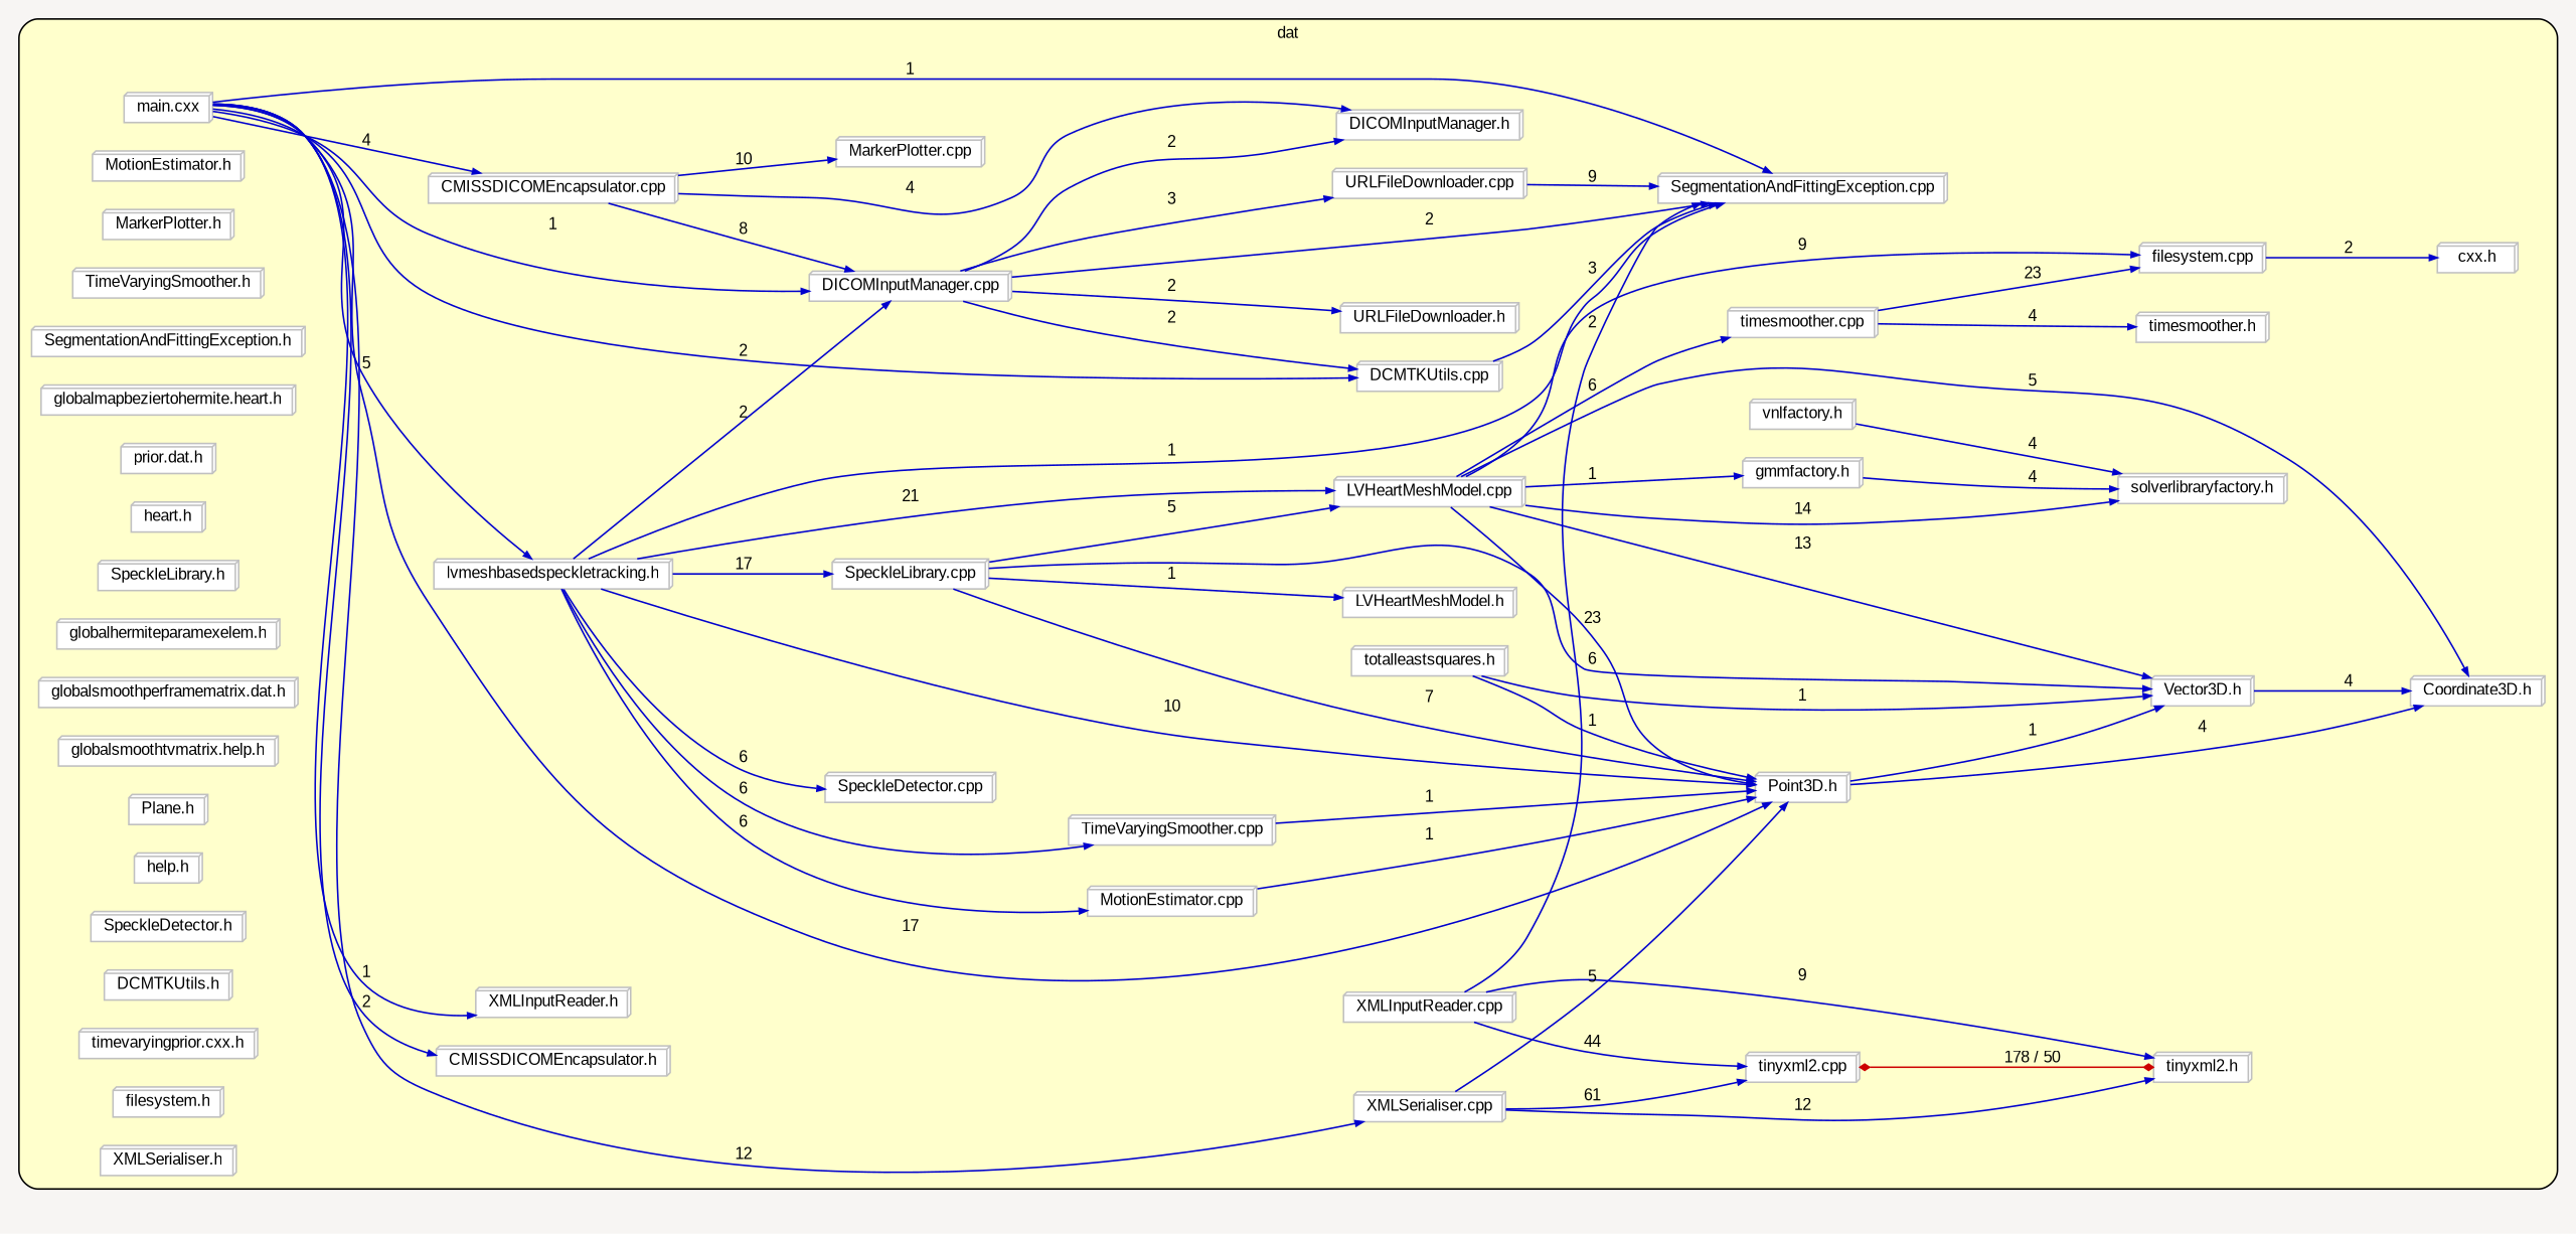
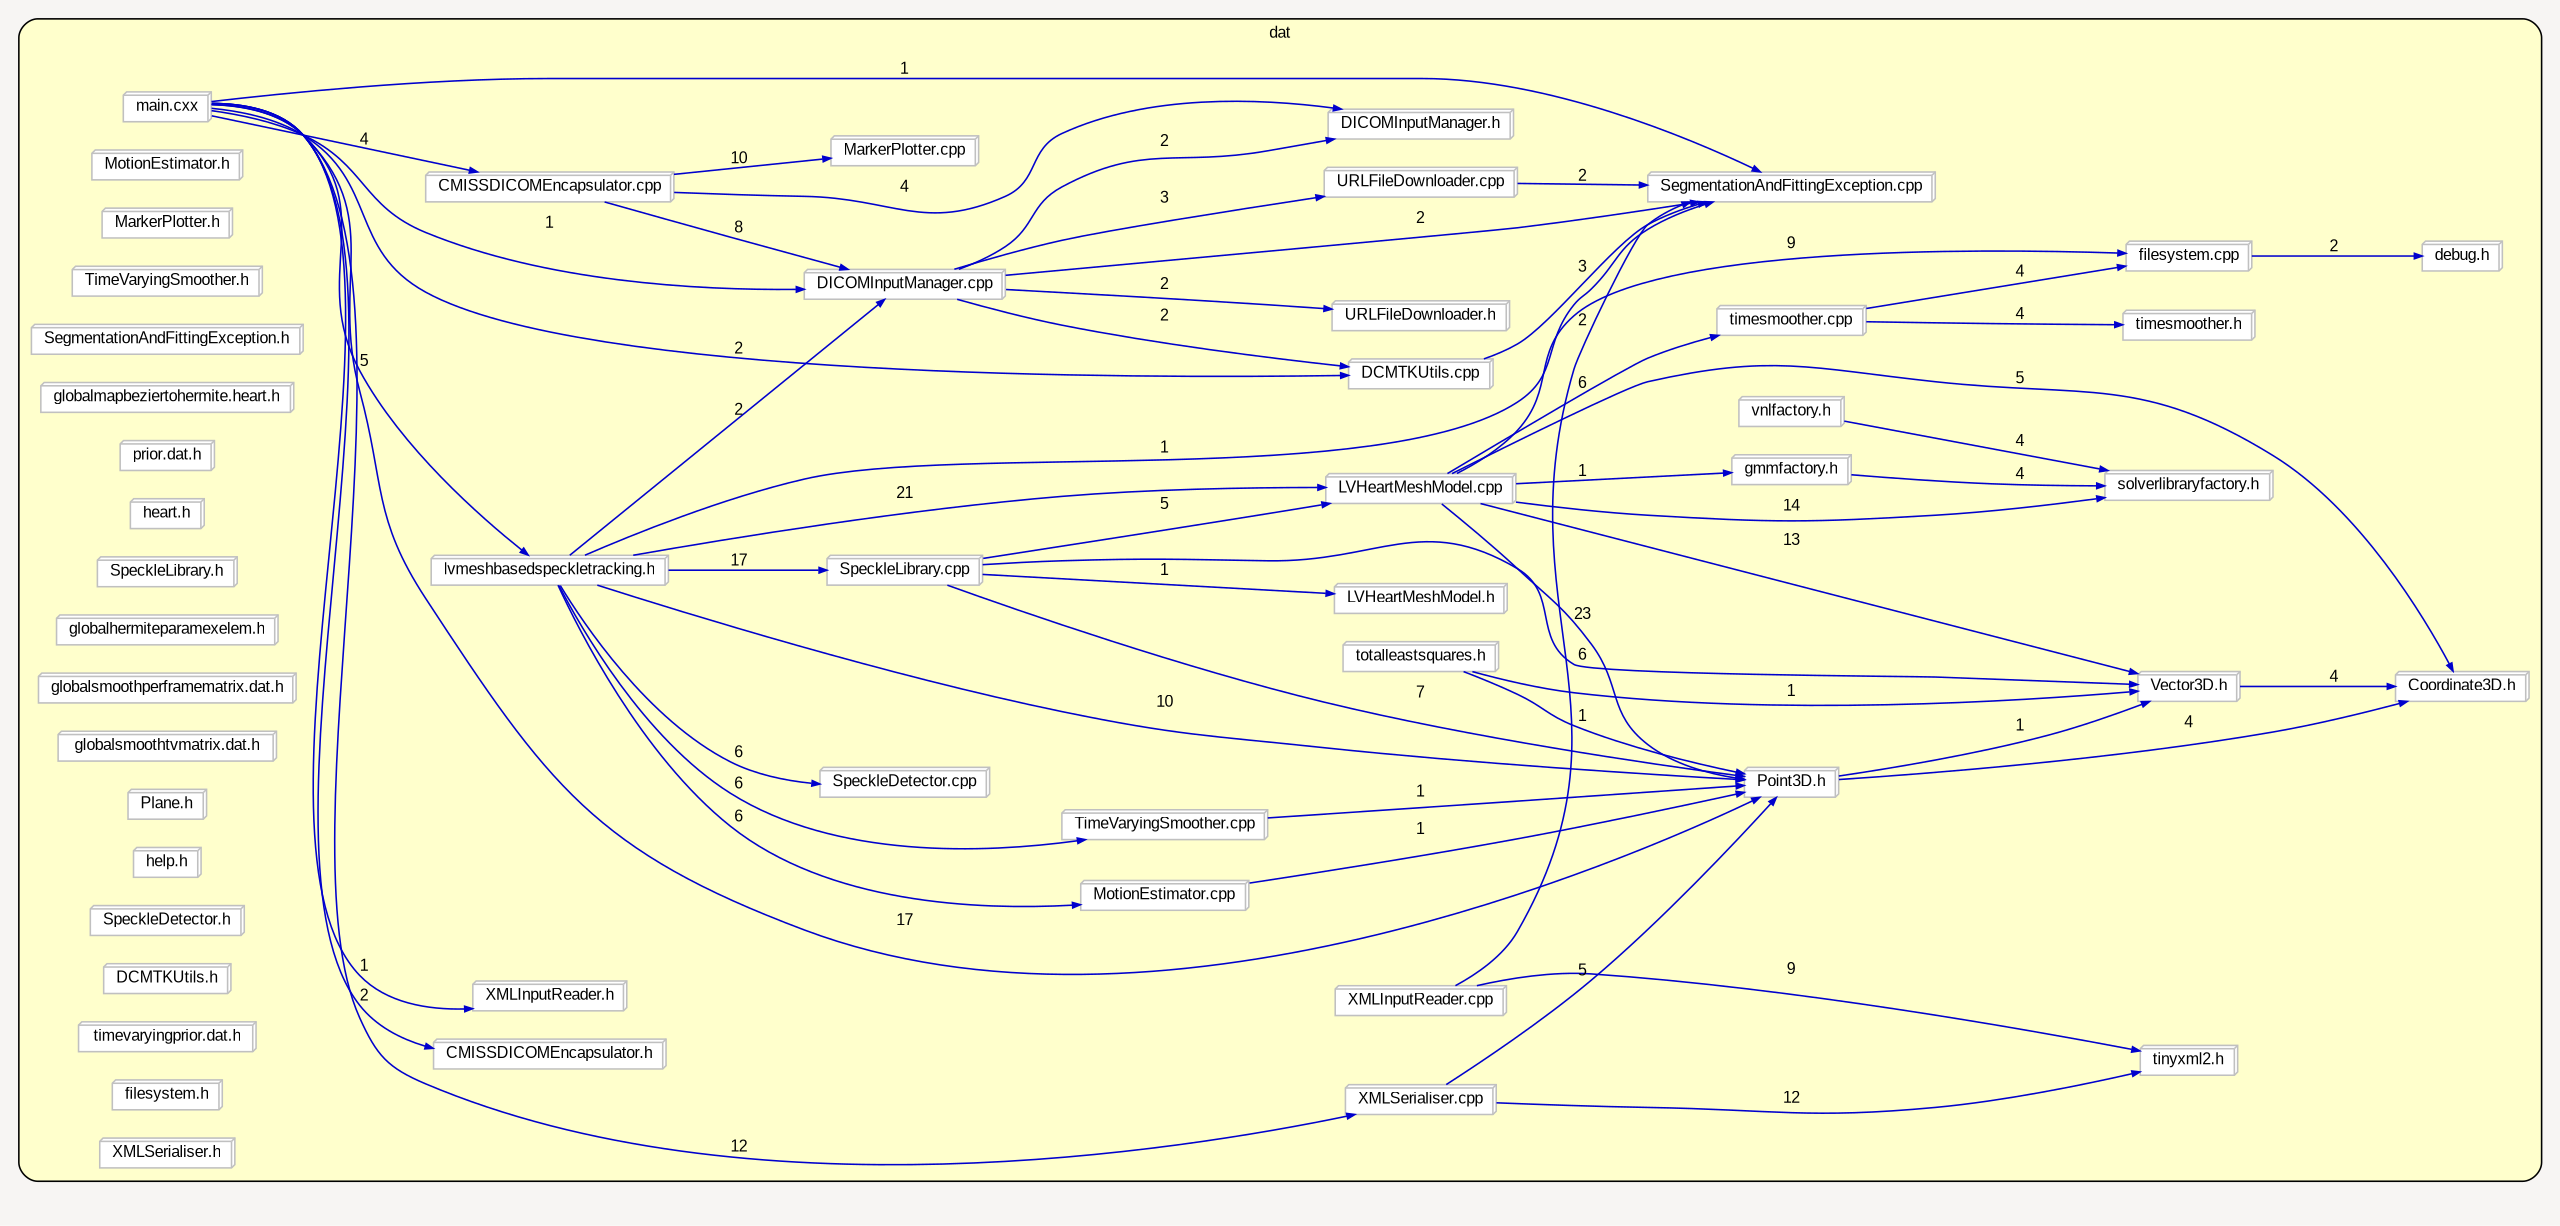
  digraph {
    bgcolor="#F7F5F3"
    compound=true
    fillcolor="#FFFFCC"
    fontname=Arial
    fontsize=10
    pack=true
    packmode=clust
    rankdir=LR
    ranksep=1.0
    style="rounded,filled"
    node [color=grey compound=true fillcolor=white fixedsize=false fontname=Arial fontsize=10 node_initialized=no shape=box3d style=filled]
    edge [arrowhead=normal arrowsize=0.5 arrowtail=none color=blue3 compound=true dir=forward fontcolor=black fontname=Arial fontsize=10]
    __N2 [fixedsize=true height=0.01 shape=none style="invis,none" width=0.347222]
    n2 [height=0.0 label="filesystem.cpp" width=0.0]
-   n3 [height=0.0 label="cxx.h" width=0.0]
+   n3 [height=0.0 label="debug.h" width=0.0]
    n4 [height=0.0 label="main.cxx" width=0.0]
    n5 [height=0.0 label="XMLInputReader.cpp" width=0.0]
    n6 [height=0.0 label="XMLSerialiser.cpp" width=0.0]
    n7 [height=0.0 label="CMISSDICOMEncapsulator.h" width=0.0]
    n8 [height=0.0 label="XMLInputReader.h" width=0.0]
    n9 [height=0.0 label="lvmeshbasedspeckletracking.h" width=0.0]
    n10 [height=0.0 label="CMISSDICOMEncapsulator.cpp" width=0.0]
    n11 [height=0.0 label="Point3D.h" width=0.0]
    n12 [height=0.0 label="SegmentationAndFittingException.cpp" width=0.0]
    n13 [height=0.0 label="DCMTKUtils.cpp" width=0.0]
    n14 [height=0.0 label="DICOMInputManager.cpp" width=0.0]
-   n15 [height=0.0 label="tinyxml2.cpp" width=0.0]
    n16 [height=0.0 label="tinyxml2.h" width=0.0]
    n17 [height=0.0 label="TimeVaryingSmoother.cpp" width=0.0]
    n18 [height=0.0 label="SpeckleLibrary.cpp" width=0.0]
    n19 [height=0.0 label="SpeckleDetector.cpp" width=0.0]
    n20 [height=0.0 label="MotionEstimator.cpp" width=0.0]
    n21 [height=0.0 label="LVHeartMeshModel.cpp" width=0.0]
    n22 [height=0.0 label="MarkerPlotter.cpp" width=0.0]
    n23 [height=0.0 label="DICOMInputManager.h" width=0.0]
    n24 [height=0.0 label="Vector3D.h" width=0.0]
    n25 [height=0.0 label="Coordinate3D.h" width=0.0]
    n26 [height=0.0 label="URLFileDownloader.cpp" width=0.0]
    n27 [height=0.0 label="URLFileDownloader.h" width=0.0]
    n28 [height=0.0 label="totalleastsquares.h" width=0.0]
    n29 [height=0.0 label="vnlfactory.h" width=0.0]
    n30 [height=0.0 label="solverlibraryfactory.h" width=0.0]
    n31 [height=0.0 label="LVHeartMeshModel.h" width=0.0]
    n32 [height=0.0 label="gmmfactory.h" width=0.0]
    n33 [height=0.0 label="timesmoother.cpp" width=0.0]
    n34 [height=0.0 label="timesmoother.h" width=0.0]
    n35 [height=0.0 label="MotionEstimator.h" width=0.0]
    n36 [height=0.0 label="MarkerPlotter.h" width=0.0]
    n37 [height=0.0 label="TimeVaryingSmoother.h" width=0.0]
    n38 [height=0.0 label="SegmentationAndFittingException.h" width=0.0]
    n39 [height=0.0 label="globalmapbeziertohermite.heart.h" width=0.0]
    n40 [height=0.0 label="prior.dat.h" width=0.0]
    n41 [height=0.0 label="heart.h" width=0.0]
    n42 [height=0.0 label="SpeckleLibrary.h" width=0.0]
    n43 [height=0.0 label="globalhermiteparamexelem.h" width=0.0]
    n44 [height=0.0 label="globalsmoothperframematrix.dat.h" width=0.0]
-   n45 [height=0.0 label="globalsmoothtvmatrix.help.h" width=0.0]
+   n45 [height=0.0 label="globalsmoothtvmatrix.dat.h" width=0.0]
    n46 [height=0.0 label="Plane.h" width=0.0]
    n47 [height=0.0 label="help.h" width=0.0]
    n48 [height=0.0 label="SpeckleDetector.h" width=0.0]
    n49 [height=0.0 label="DCMTKUtils.h" width=0.0]
-   n50 [height=0.0 label="timevaryingprior.cxx.h" width=0.0]
+   n50 [height=0.0 label="timevaryingprior.dat.h" width=0.0]
    n51 [height=0.0 label="filesystem.h" width=0.0]
    n52 [height=0.0 label="XMLSerialiser.h" width=0.0]
    subgraph cluster_1 {
      label=dat
      __N2
      n2
      n3
      n4
      n5
      n6
      n7
      n8
      n9
      n10
      n11
      n12
      n13
      n14
-     n15
      n16
      n17
      n18
      n19
      n20
      n21
      n22
      n23
      n24
      n25
      n26
      n27
      n28
      n29
      n30
      n31
      n32
      n33
      n34
      n35
      n36
      n37
      n38
      n39
      n40
      n41
      n42
      n43
      n44
      n45
      n46
      n47
      n48
      n49
      n50
      n51
      n52
    }
    n2 -> n3 [label=2]
    n4 -> n6 [label=12]
    n4 -> n7 [label=2]
    n4 -> n8 [label=1]
    n4 -> n9 [label=5]
    n4 -> n10 [label=4]
    n4 -> n11 [label=17]
    n4 -> n12 [label=1]
    n4 -> n13 [label=2]
    n4 -> n14 [label=1]
    n5 -> n12 [label=2]
-   n5 -> n15 [label=44]
    n5 -> n16 [label=9]
    n6 -> n11 [label=5]
-   n6 -> n15 [label=61]
    n6 -> n16 [label=12]
    n9 -> n11 [label=10]
    n9 -> n12 [label=1]
    n9 -> n14 [label=2]
    n9 -> n17 [label=6]
    n9 -> n18 [label=17]
    n9 -> n19 [label=6]
    n9 -> n20 [label=6]
    n9 -> n21 [label=21]
    n10 -> n14 [label=8]
    n10 -> n22 [label=10]
    n10 -> n23 [label=4]
    n11 -> n24 [label=1]
    n11 -> n25 [label=4]
    n13 -> n12 [label=3]
    n14 -> n12 [label=2]
    n14 -> n13 [label=2]
    n14 -> n23 [label=2]
    n14 -> n26 [label=3]
    n14 -> n27 [label=2]
-   n15 -> n16 [arrowhead=diamond arrowtail=diamond color=red3 dir=both label="178 / 50"]
    n17 -> n11 [label=1]
    n18 -> n11 [label=7]
    n18 -> n21 [label=5]
    n18 -> n24 [label=6]
    n18 -> n31 [label=1]
    n20 -> n11 [label=1]
    n21 -> n2 [label=9]
    n21 -> n11 [label=23]
    n21 -> n24 [label=13]
    n21 -> n25 [label=5]
    n21 -> n30 [label=14]
    n21 -> n32 [label=1]
    n21 -> n33 [label=6]
    n24 -> n25 [label=4]
-   n26 -> n12 [label=9]
+   n26 -> n12 [label=2]
    n28 -> n11 [label=1]
    n28 -> n24 [label=1]
    n29 -> n30 [label=4]
    n32 -> n30 [label=4]
-   n33 -> n2 [label=23]
+   n33 -> n2 [label=4]
    n33 -> n34 [label=4]
  }
